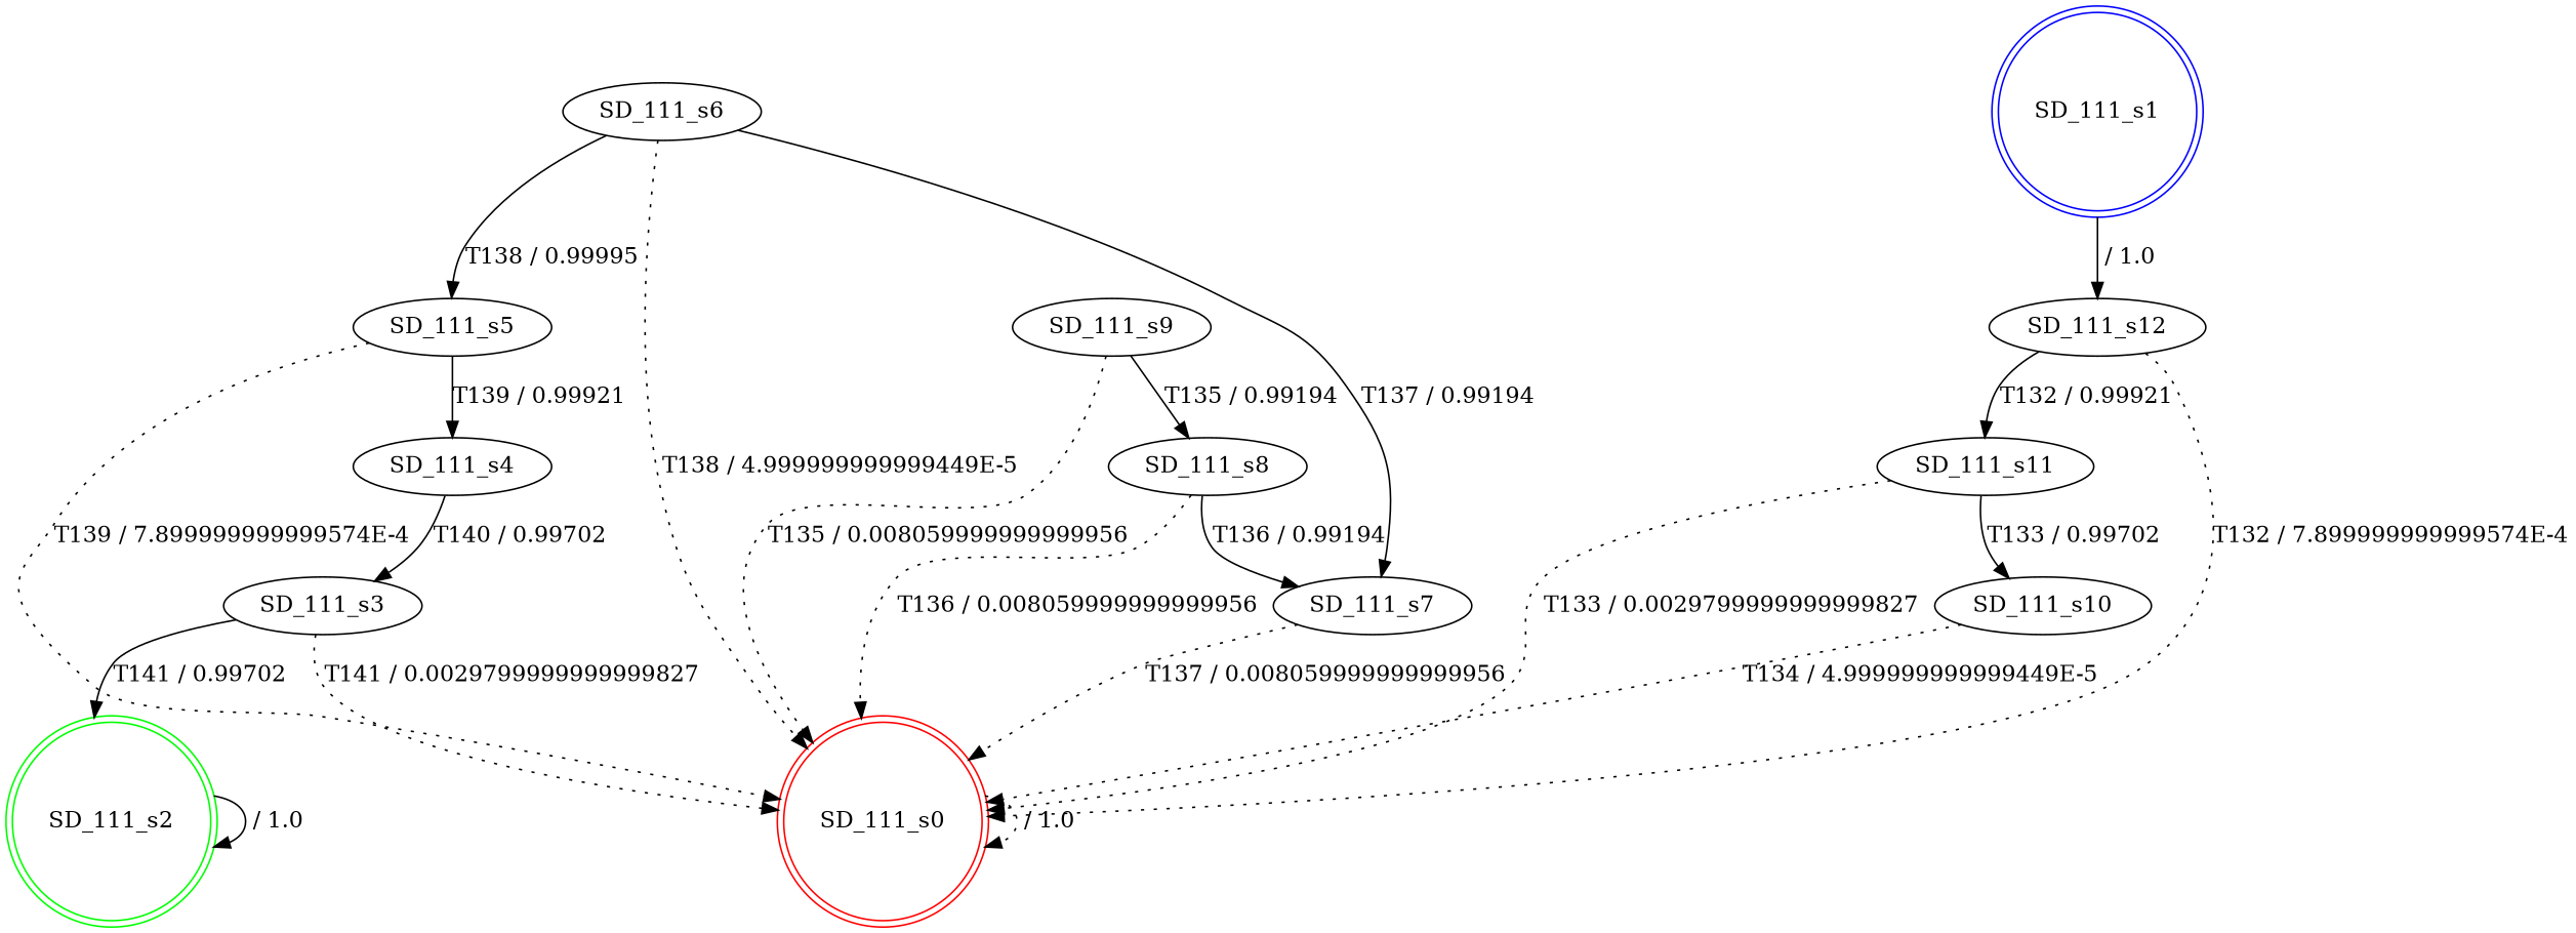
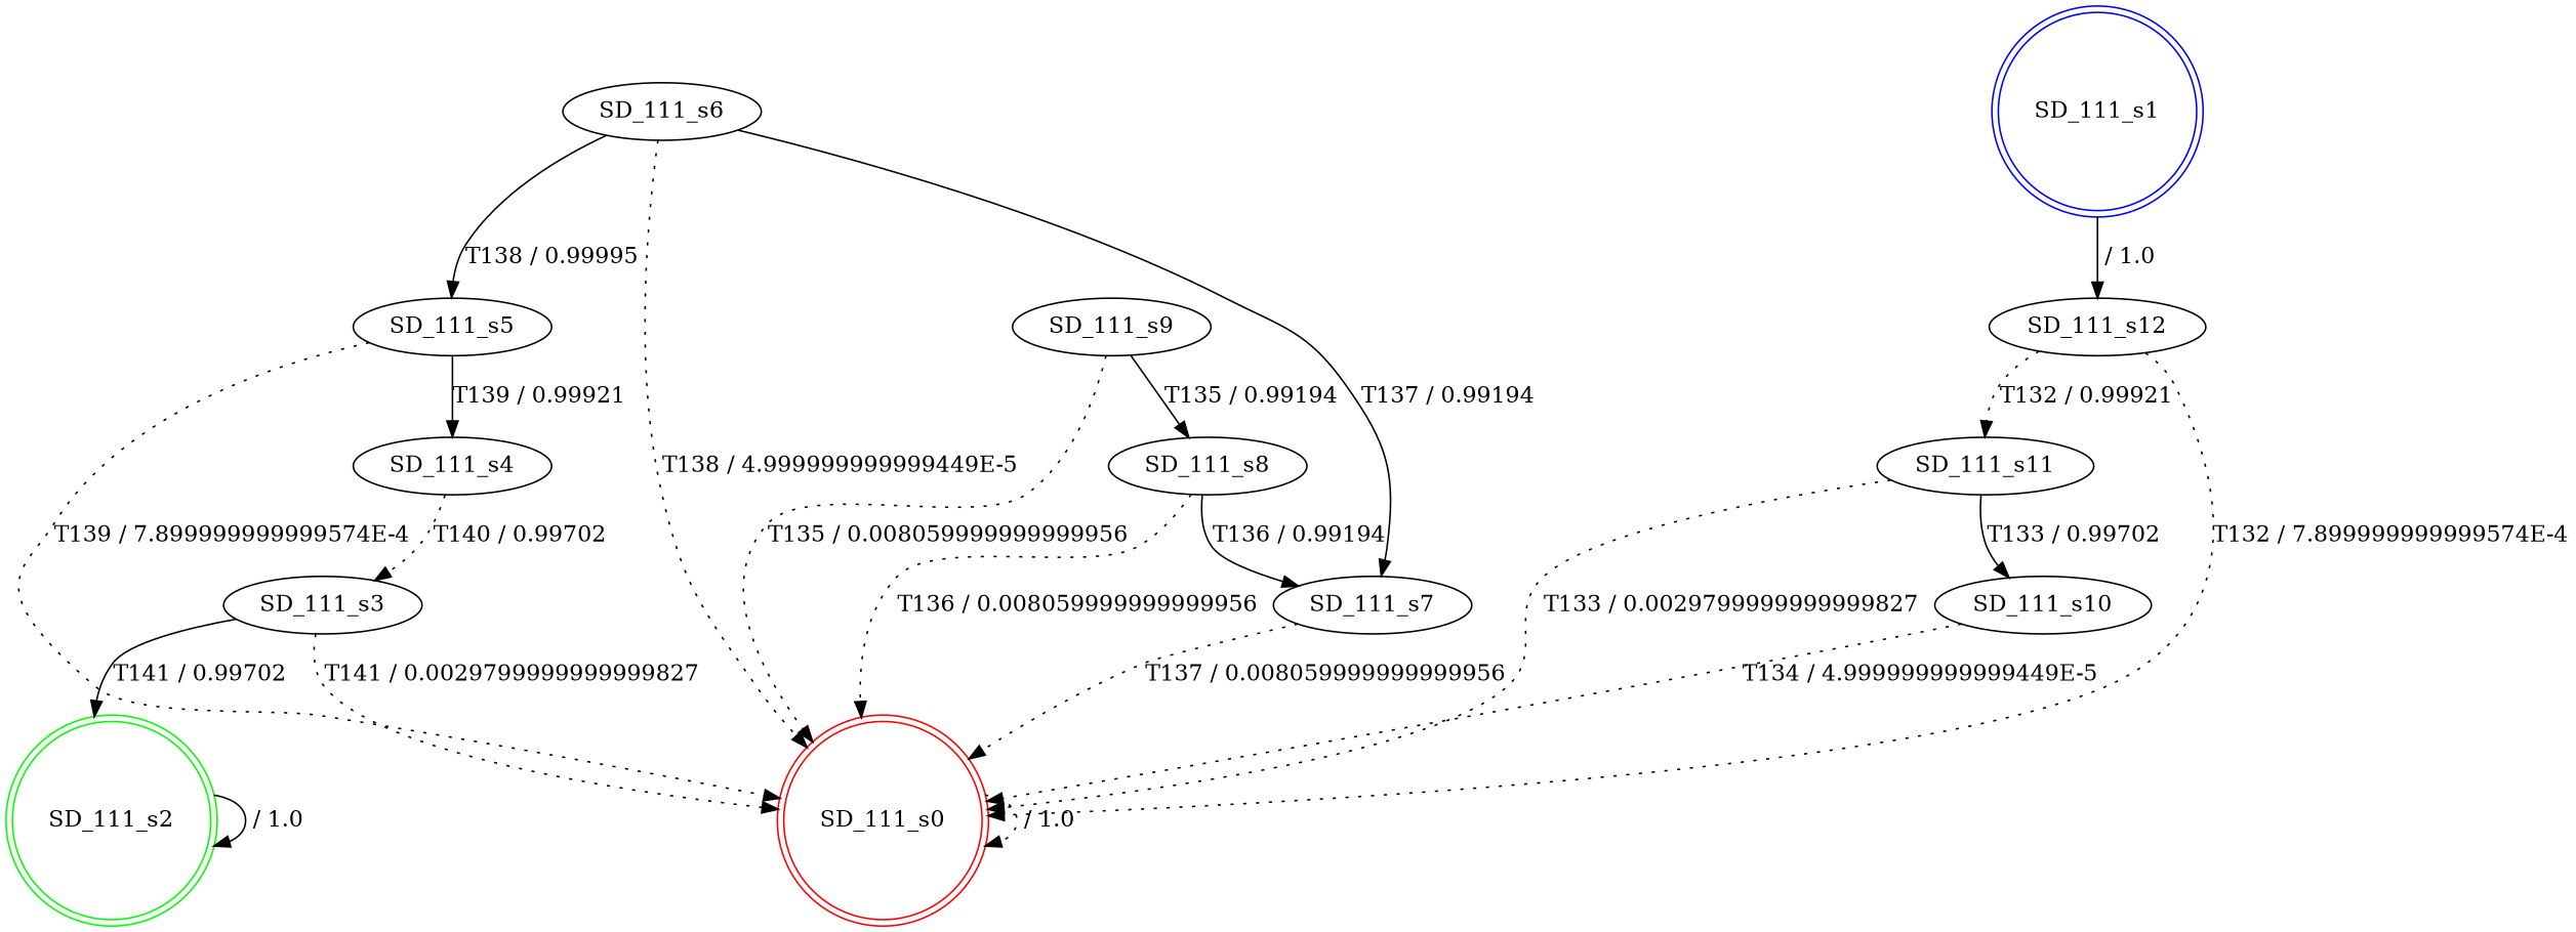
  digraph {
    n1 [color=red label=SD_111_s0 shape=doublecircle]
    n2 [color=blue label=SD_111_s1 shape=doublecircle]
    n3 [label=SD_111_s12]
    n4 [label=SD_111_s11]
    n5 [color=green label=SD_111_s2 shape=doublecircle]
    n6 [label=SD_111_s3]
    n7 [label=SD_111_s4]
    n8 [label=SD_111_s5]
    n9 [label=SD_111_s6]
    n10 [label=SD_111_s7]
    n11 [label=SD_111_s8]
    n12 [label=SD_111_s9]
    n13 [label=SD_111_s10]
    n1 -> n1 [label=" / 1.0" style=dotted]
    n2 -> n3 [label=" / 1.0"]
    n3 -> n1 [label="T132 / 7.899999999999574E-4" style=dotted]
-   n3 -> n4 [label="T132 / 0.99921"]
+   n3 -> n4 [label="T132 / 0.99921" style=dotted]
    n4 -> n1 [label="T133 / 0.0029799999999999827" style=dotted]
    n4 -> n13 [label="T133 / 0.99702"]
    n5 -> n5 [label=" / 1.0"]
    n6 -> n1 [label="T141 / 0.0029799999999999827" style=dotted]
    n6 -> n5 [label="T141 / 0.99702"]
-   n7 -> n6 [label="T140 / 0.99702"]
+   n7 -> n6 [label="T140 / 0.99702" style=dotted]
    n8 -> n1 [label="T139 / 7.899999999999574E-4" style=dotted]
    n8 -> n7 [label="T139 / 0.99921"]
    n9 -> n1 [label="T138 / 4.999999999999449E-5" style=dotted]
    n9 -> n8 [label="T138 / 0.99995"]
    n9 -> n10 [label="T137 / 0.99194"]
    n10 -> n1 [label="T137 / 0.008059999999999956" style=dotted]
    n11 -> n1 [label="T136 / 0.008059999999999956" style=dotted]
    n11 -> n10 [label="T136 / 0.99194"]
    n12 -> n1 [label="T135 / 0.008059999999999956" style=dotted]
    n12 -> n11 [label="T135 / 0.99194"]
    n13 -> n1 [label="T134 / 4.999999999999449E-5" style=dotted]
  }
